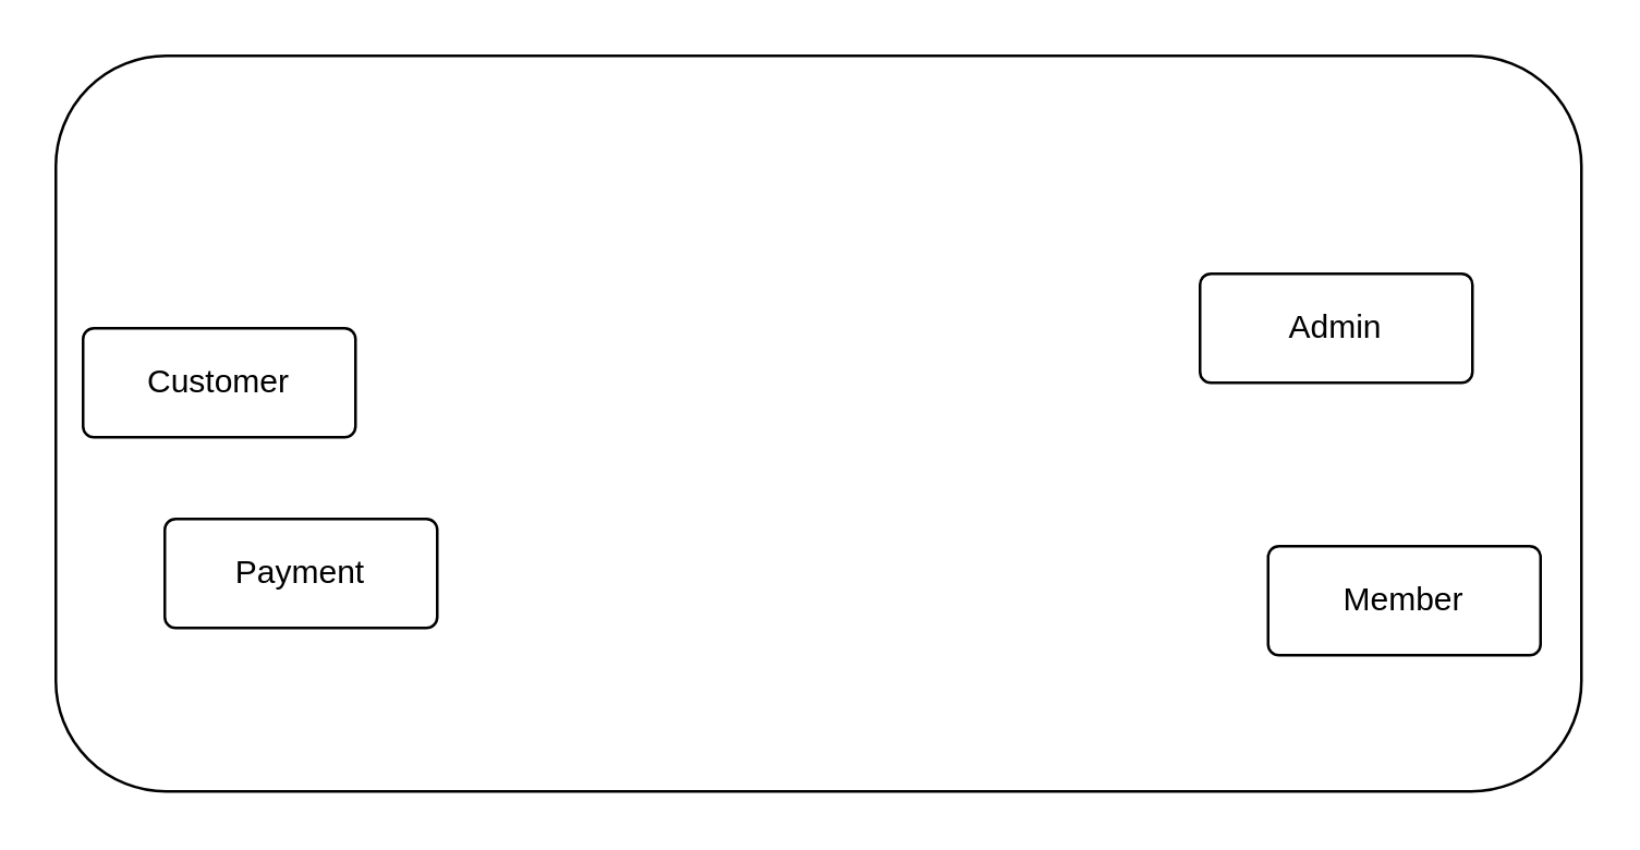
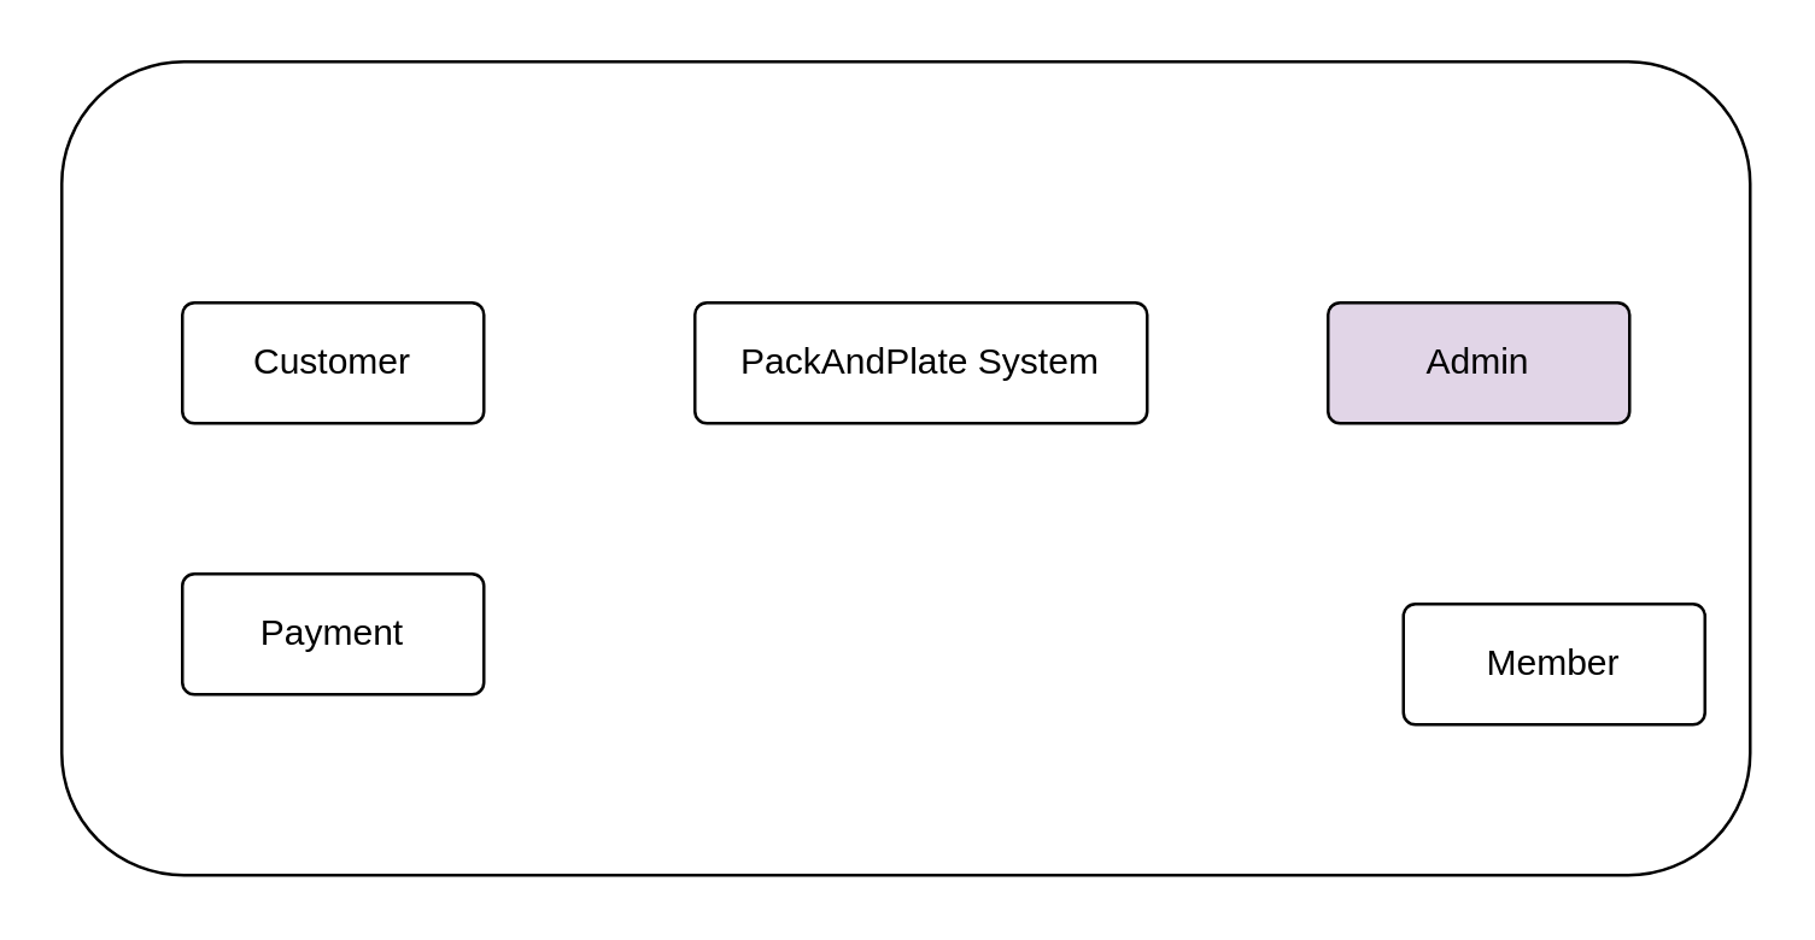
  <mxCell id="0" />
  <mxCell id="1" parent="0" />
  <mxCell id="2" value="" style="rounded=1;whiteSpace=wrap;html=1;" vertex="1" parent="1"><mxGeometry x="20" y="20" width="560" height="270" as="geometry" /></mxCell>
- <mxCell id="3" value="Customer" style="rounded=1;arcSize=10;whiteSpace=wrap;html=1;align=center;" vertex="1" parent="1"><mxGeometry x="30" y="120" width="100" height="40" as="geometry" /></mxCell>
+ <mxCell id="3" value="Customer" style="rounded=1;arcSize=10;whiteSpace=wrap;html=1;align=center;" vertex="1" parent="1"><mxGeometry x="60" y="100" width="100" height="40" as="geometry" /></mxCell>
  <mxCell id="4" value="Member" style="rounded=1;arcSize=10;whiteSpace=wrap;html=1;align=center;" vertex="1" parent="1"><mxGeometry x="465" y="200" width="100" height="40" as="geometry" /></mxCell>
  <mxCell id="5" value="Payment" style="rounded=1;arcSize=10;whiteSpace=wrap;html=1;align=center;" vertex="1" parent="1"><mxGeometry x="60" y="190" width="100" height="40" as="geometry" /></mxCell>
- <mxCell id="6" value="Admin" style="rounded=1;arcSize=10;whiteSpace=wrap;html=1;align=center;" vertex="1" parent="1"><mxGeometry x="440" y="100" width="100" height="40" as="geometry" /></mxCell>
+ <mxCell id="6" value="Admin" style="rounded=1;arcSize=10;whiteSpace=wrap;html=1;align=center;fillColor=#e1d5e7;" vertex="1" parent="1"><mxGeometry x="440" y="100" width="100" height="40" as="geometry" /></mxCell>
+ <mxCell id="7" value="PackAndPlate System" style="rounded=1;arcSize=10;whiteSpace=wrap;html=1;align=center;" vertex="1" parent="1"><mxGeometry x="230" y="100" width="150" height="40" as="geometry" /></mxCell>
